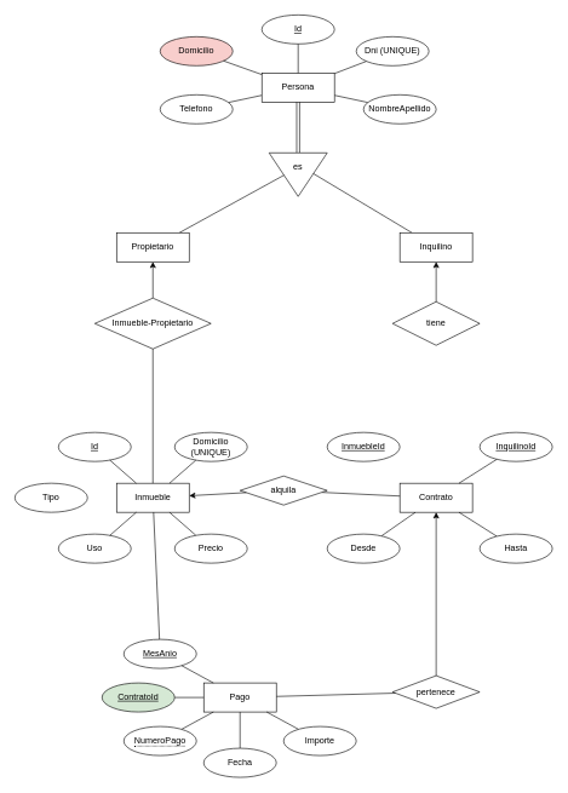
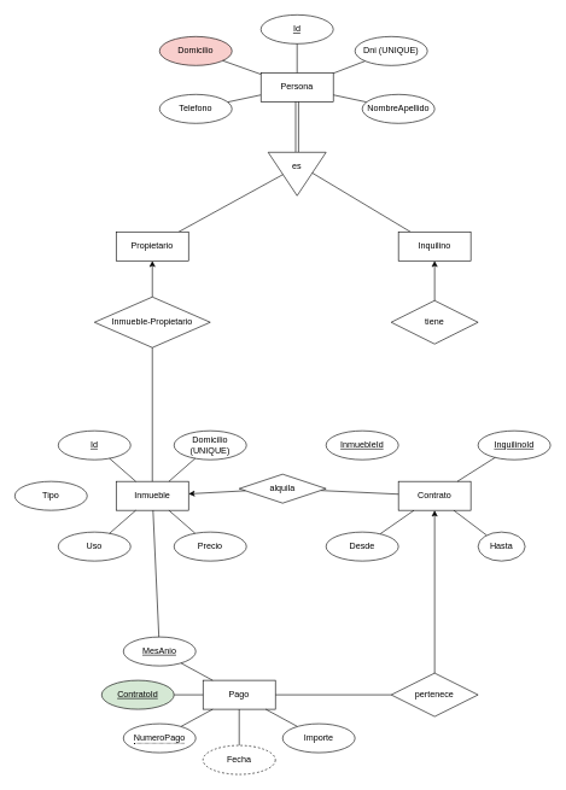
  <mxCell id="0" />
  <mxCell id="1" parent="0" />
  <mxCell id="2" style="edgeStyle=none;rounded=0;orthogonalLoop=1;jettySize=auto;html=1;endArrow=none;" parent="1" source="5" target="30" edge="1"><mxGeometry relative="1" as="geometry" /></mxCell>
  <mxCell id="3" style="edgeStyle=none;rounded=0;orthogonalLoop=1;jettySize=auto;html=1;endArrow=none;" parent="1" source="5" target="31" edge="1"><mxGeometry relative="1" as="geometry" /></mxCell>
  <mxCell id="4" style="edgeStyle=none;rounded=0;orthogonalLoop=1;jettySize=auto;html=1;endArrow=none;" parent="1" source="5" target="34" edge="1"><mxGeometry relative="1" as="geometry" /></mxCell>
  <mxCell id="5" value="Persona" style="whiteSpace=wrap;html=1;align=center;" parent="1" vertex="1"><mxGeometry x="360" y="100" width="100" height="40" as="geometry" /></mxCell>
  <mxCell id="6" style="edgeStyle=none;rounded=0;orthogonalLoop=1;jettySize=auto;html=1;entryX=0.25;entryY=0;entryDx=0;entryDy=0;endArrow=none;" parent="1" source="7" target="45" edge="1"><mxGeometry relative="1" as="geometry" /></mxCell>
  <mxCell id="7" value="Inquilino" style="whiteSpace=wrap;html=1;align=center;" parent="1" vertex="1"><mxGeometry x="550" width="100" height="40" as="geometry" y="320" /></mxCell>
  <mxCell id="8" value="Inmueble" style="whiteSpace=wrap;html=1;align=center;" parent="1" vertex="1"><mxGeometry x="160" y="665" width="100" height="40" as="geometry" /></mxCell>
  <mxCell id="9" value="Contrato" style="whiteSpace=wrap;html=1;align=center;" parent="1" vertex="1"><mxGeometry x="550" y="665" width="100" height="40" as="geometry" /></mxCell>
  <mxCell id="10" style="edgeStyle=none;rounded=0;orthogonalLoop=1;jettySize=auto;html=1;endArrow=none;" parent="1" source="11" target="25" edge="1"><mxGeometry relative="1" as="geometry"><mxPoint x="480" y="960" as="targetPoint" /></mxGeometry></mxCell>
  <mxCell id="11" value="Pago" style="whiteSpace=wrap;html=1;align=center;" parent="1" vertex="1"><mxGeometry x="280" y="940" width="100" height="40" as="geometry" /></mxCell>
  <mxCell id="12" style="edgeStyle=none;rounded=0;orthogonalLoop=1;jettySize=auto;html=1;" parent="1" source="13" target="42" edge="1"><mxGeometry relative="1" as="geometry"><mxPoint x="210" y="380" as="sourcePoint" /></mxGeometry></mxCell>
  <mxCell id="13" value="Inmueble-Propietario" style="shape=rhombus;perimeter=rhombusPerimeter;whiteSpace=wrap;html=1;align=center;" parent="1" vertex="1"><mxGeometry x="130" y="410" width="160" height="70" as="geometry" /></mxCell>
  <mxCell id="14" value="" style="endArrow=none;html=1;rounded=0;exitX=0.5;exitY=0;exitDx=0;exitDy=0;" parent="1" source="8" target="13" edge="1"><mxGeometry relative="1" as="geometry"><mxPoint x="400" y="685" as="sourcePoint" /><mxPoint x="210" y="575" as="targetPoint" /></mxGeometry></mxCell>
  <mxCell id="15" value="InquilinoId" style="ellipse;whiteSpace=wrap;html=1;align=center;fontStyle=4;" parent="1" vertex="1"><mxGeometry x="660" y="595" width="100" height="40" as="geometry" /></mxCell>
  <mxCell id="16" value="InmuebleId" style="ellipse;whiteSpace=wrap;html=1;align=center;fontStyle=4;" parent="1" vertex="1"><mxGeometry x="450" y="595" width="100" height="40" as="geometry" /></mxCell>
  <mxCell id="17" value="" style="endArrow=none;html=1;rounded=0;" parent="1" source="15" target="9" edge="1"><mxGeometry relative="1" as="geometry"><mxPoint x="576" y="625" as="sourcePoint" /><mxPoint x="736" y="625" as="targetPoint" /></mxGeometry></mxCell>
  <mxCell id="18" style="edgeStyle=none;rounded=0;orthogonalLoop=1;jettySize=auto;html=1;endArrow=none;" parent="1" source="19" target="9" edge="1"><mxGeometry relative="1" as="geometry" /></mxCell>
  <mxCell id="19" value="alquila" style="shape=rhombus;perimeter=rhombusPerimeter;whiteSpace=wrap;html=1;align=center;" parent="1" vertex="1"><mxGeometry x="330" y="655" width="120" height="40" as="geometry" /></mxCell>
  <mxCell id="20" value="tiene" style="shape=rhombus;perimeter=rhombusPerimeter;whiteSpace=wrap;html=1;align=center;" parent="1" vertex="1"><mxGeometry x="540" y="415" width="120" height="60" as="geometry" /></mxCell>
  <mxCell id="21" value="" style="endArrow=classic;html=1;" parent="1" source="20" target="7" edge="1"><mxGeometry width="50" height="50" relative="1" as="geometry"><mxPoint x="740" y="570" as="sourcePoint" /><mxPoint x="790" y="520" as="targetPoint" /></mxGeometry></mxCell>
  <mxCell id="22" value="" style="edgeStyle=none;rounded=0;orthogonalLoop=1;jettySize=auto;html=1;endArrow=none;" parent="1" source="11" target="29" edge="1"><mxGeometry relative="1" as="geometry"><mxPoint x="361.248" y="1030.309" as="targetPoint" /></mxGeometry></mxCell>
  <mxCell id="23" style="edgeStyle=none;rounded=0;orthogonalLoop=1;jettySize=auto;html=1;endArrow=none;" parent="1" source="24" target="11" edge="1"><mxGeometry relative="1" as="geometry" /></mxCell>
  <mxCell id="24" value="ContratoId" style="ellipse;whiteSpace=wrap;html=1;align=center;fontStyle=4;fillColor=#d5e8d4;" parent="1" vertex="1"><mxGeometry x="140" y="940" width="100" height="40" as="geometry" /></mxCell>
- <mxCell id="25" value="pertenece" style="shape=rhombus;perimeter=rhombusPerimeter;whiteSpace=wrap;html=1;align=center;" parent="1" vertex="1"><mxGeometry x="540" y="930" width="120" height="45" as="geometry" /></mxCell>
+ <mxCell id="25" value="pertenece" style="shape=rhombus;perimeter=rhombusPerimeter;whiteSpace=wrap;html=1;align=center;" parent="1" vertex="1"><mxGeometry x="540" y="930" width="120" height="60" as="geometry" /></mxCell>
  <mxCell id="26" value="" style="endArrow=classic;html=1;" parent="1" source="25" target="9" edge="1"><mxGeometry width="50" height="50" relative="1" as="geometry"><mxPoint x="610" y="700" as="sourcePoint" /><mxPoint x="660" y="650" as="targetPoint" /></mxGeometry></mxCell>
  <mxCell id="27" value="Id" style="ellipse;whiteSpace=wrap;html=1;align=center;fontStyle=4;" parent="1" vertex="1"><mxGeometry x="360" y="20" width="100" height="40" as="geometry" /></mxCell>
  <mxCell id="28" value="" style="edgeStyle=none;rounded=0;orthogonalLoop=1;jettySize=auto;html=1;endArrow=none;" parent="1" source="5" target="27" edge="1"><mxGeometry relative="1" as="geometry" /></mxCell>
  <mxCell id="29" value="MesAnio" style="ellipse;whiteSpace=wrap;html=1;align=center;fontStyle=4;" parent="1" vertex="1"><mxGeometry x="170" y="880" width="100" height="40" as="geometry" /></mxCell>
  <mxCell id="30" value="Dni (UNIQUE)" style="ellipse;whiteSpace=wrap;html=1;align=center;" parent="1" vertex="1"><mxGeometry x="490" y="50" width="100" height="40" as="geometry" /></mxCell>
  <mxCell id="31" value="NombreApellido" style="ellipse;whiteSpace=wrap;html=1;align=center;" parent="1" vertex="1"><mxGeometry x="500" y="130" width="100" height="40" as="geometry" /></mxCell>
  <mxCell id="32" value="Domicilio" style="ellipse;whiteSpace=wrap;html=1;align=center;fillColor=#f8cecc;" parent="1" vertex="1"><mxGeometry x="220" y="50" width="100" height="40" as="geometry" /></mxCell>
  <mxCell id="33" value="" style="edgeStyle=none;rounded=0;orthogonalLoop=1;jettySize=auto;html=1;endArrow=none;" parent="1" source="5" target="32" edge="1"><mxGeometry relative="1" as="geometry" /></mxCell>
  <mxCell id="34" value="Telefono" style="ellipse;whiteSpace=wrap;html=1;align=center;" parent="1" vertex="1"><mxGeometry x="220" y="130" width="100" height="40" as="geometry" /></mxCell>
  <mxCell id="35" value="Id" style="ellipse;whiteSpace=wrap;html=1;align=center;fontStyle=4;" parent="1" vertex="1"><mxGeometry x="80" y="595" width="100" height="40" as="geometry" /></mxCell>
  <mxCell id="36" value="" style="edgeStyle=none;rounded=0;orthogonalLoop=1;jettySize=auto;html=1;endArrow=none;" parent="1" source="8" target="35" edge="1"><mxGeometry relative="1" as="geometry" /></mxCell>
  <mxCell id="37" value="Domicilio (UNIQUE)" style="ellipse;whiteSpace=wrap;html=1;align=center;" parent="1" vertex="1"><mxGeometry x="240" y="595" width="100" height="40" as="geometry" /></mxCell>
  <mxCell id="38" value="" style="edgeStyle=none;rounded=0;orthogonalLoop=1;jettySize=auto;html=1;endArrow=none;" parent="1" source="8" target="37" edge="1"><mxGeometry relative="1" as="geometry" /></mxCell>
  <mxCell id="39" value="Tipo" style="ellipse;whiteSpace=wrap;html=1;align=center;" parent="1" vertex="1"><mxGeometry x="20" y="665" width="100" height="40" as="geometry" /></mxCell>
  <mxCell id="40" value="" style="edgeStyle=none;rounded=0;orthogonalLoop=1;jettySize=auto;html=1;endArrow=none;" parent="1" source="8" target="29" edge="1"><mxGeometry relative="1" as="geometry" /></mxCell>
  <mxCell id="41" style="edgeStyle=none;rounded=0;orthogonalLoop=1;jettySize=auto;html=1;endArrow=none;" parent="1" source="42" target="45" edge="1"><mxGeometry relative="1" as="geometry" /></mxCell>
  <mxCell id="42" value="Propietario" style="whiteSpace=wrap;html=1;align=center;" parent="1" vertex="1"><mxGeometry x="160" width="100" height="40" as="geometry" y="320" /></mxCell>
  <mxCell id="43" style="edgeStyle=none;rounded=0;orthogonalLoop=1;jettySize=auto;html=1;endArrow=none;shape=link;" parent="1" source="44" target="5" edge="1"><mxGeometry relative="1" as="geometry" /></mxCell>
  <mxCell id="44" value="" style="triangle;whiteSpace=wrap;html=1;rotation=90;" parent="1" vertex="1"><mxGeometry x="380" y="200" width="60" height="80" as="geometry" /></mxCell>
  <mxCell id="45" value="es" style="text;html=1;strokeColor=none;fillColor=none;align=center;verticalAlign=middle;whiteSpace=wrap;rounded=0;" parent="1" vertex="1"><mxGeometry x="390" y="220" width="40" height="20" as="geometry" /></mxCell>
  <mxCell id="46" style="edgeStyle=none;rounded=0;orthogonalLoop=1;jettySize=auto;html=1;endArrow=none;" parent="1" source="47" target="9" edge="1"><mxGeometry relative="1" as="geometry" /></mxCell>
- <mxCell id="47" value="Hasta" style="ellipse;whiteSpace=wrap;html=1;align=center;" parent="1" vertex="1"><mxGeometry x="660" y="735" width="100" height="40" as="geometry" /></mxCell>
+ <mxCell id="47" value="Hasta" style="ellipse;whiteSpace=wrap;html=1;align=center;" parent="1" vertex="1"><mxGeometry x="660" y="735" width="65" height="40" as="geometry" /></mxCell>
  <mxCell id="48" style="edgeStyle=none;rounded=0;orthogonalLoop=1;jettySize=auto;html=1;endArrow=none;" parent="1" source="49" target="9" edge="1"><mxGeometry relative="1" as="geometry" /></mxCell>
  <mxCell id="49" value="Desde" style="ellipse;whiteSpace=wrap;html=1;align=center;" parent="1" vertex="1"><mxGeometry x="450" y="735" width="100" height="40" as="geometry" /></mxCell>
  <mxCell id="50" value="" style="endArrow=classic;html=1;" parent="1" source="19" target="8" edge="1"><mxGeometry width="50" height="50" relative="1" as="geometry"><mxPoint x="270" y="645" as="sourcePoint" /><mxPoint x="320" y="595" as="targetPoint" /></mxGeometry></mxCell>
  <mxCell id="51" style="edgeStyle=none;rounded=0;orthogonalLoop=1;jettySize=auto;html=1;endArrow=none;" parent="1" source="52" target="11" edge="1"><mxGeometry relative="1" as="geometry" /></mxCell>
  <mxCell id="52" value="&lt;span style=&quot;border-bottom: 1px dotted&quot;&gt;NumeroPago&lt;/span&gt;" style="ellipse;whiteSpace=wrap;html=1;align=center;" parent="1" vertex="1"><mxGeometry x="170" y="1000" width="100" height="40" as="geometry" /></mxCell>
  <mxCell id="53" style="edgeStyle=none;rounded=0;orthogonalLoop=1;jettySize=auto;html=1;endArrow=none;" parent="1" source="54" target="11" edge="1"><mxGeometry relative="1" as="geometry" /></mxCell>
- <mxCell id="54" value="Fecha" style="ellipse;whiteSpace=wrap;html=1;align=center;" parent="1" vertex="1"><mxGeometry x="280" y="1030" width="100" height="40" as="geometry" /></mxCell>
+ <mxCell id="54" value="Fecha" style="ellipse;whiteSpace=wrap;html=1;align=center;dashed=1;" parent="1" vertex="1"><mxGeometry x="280" y="1030" width="100" height="40" as="geometry" /></mxCell>
  <mxCell id="55" style="edgeStyle=none;rounded=0;orthogonalLoop=1;jettySize=auto;html=1;endArrow=none;" parent="1" source="56" target="11" edge="1"><mxGeometry relative="1" as="geometry" /></mxCell>
  <mxCell id="56" value="Importe" style="ellipse;whiteSpace=wrap;html=1;align=center;" parent="1" vertex="1"><mxGeometry x="390" y="1000" width="100" height="40" as="geometry" /></mxCell>
  <mxCell id="57" value="Uso" style="ellipse;whiteSpace=wrap;html=1;align=center;" parent="1" vertex="1"><mxGeometry x="80" y="735" width="100" height="40" as="geometry" /></mxCell>
  <mxCell id="58" value="" style="edgeStyle=none;rounded=0;orthogonalLoop=1;jettySize=auto;html=1;endArrow=none;" parent="1" source="8" target="57" edge="1"><mxGeometry relative="1" as="geometry" /></mxCell>
  <mxCell id="59" style="edgeStyle=none;rounded=0;orthogonalLoop=1;jettySize=auto;html=1;endArrow=none;" parent="1" source="60" target="8" edge="1"><mxGeometry relative="1" as="geometry" /></mxCell>
  <mxCell id="60" value="Precio" style="ellipse;whiteSpace=wrap;html=1;align=center;" parent="1" vertex="1"><mxGeometry x="240" y="735" width="100" height="40" as="geometry" /></mxCell>
